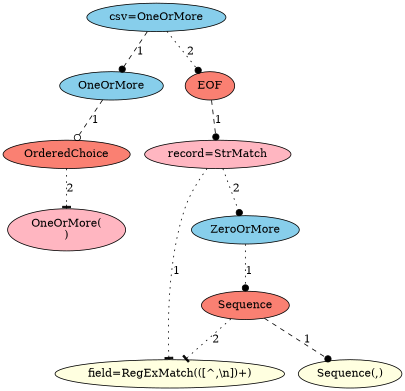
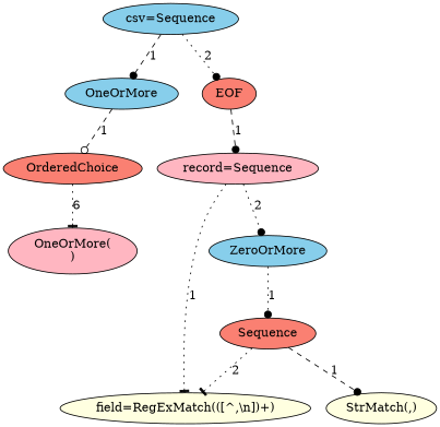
  digraph {
    node [fillcolor=skyblue style=filled]
    edge [arrowhead=dot style=dotted]
-   n1 [label="csv=OneOrMore"]
+   n1 [label="csv=Sequence"]
    n2 [label=OneOrMore]
    n3 [fillcolor=salmon label=EOF]
    n4 [fillcolor=salmon label=OrderedChoice]
-   n5 [fillcolor=lightpink label="record=StrMatch"]
+   n5 [fillcolor=lightpink label="record=Sequence"]
    n6 [fillcolor=lightpink label="OneOrMore(\n)"]
    n7 [fillcolor=lightyellow label="field=RegExMatch(([^,\\n])+)"]
    n8 [label=ZeroOrMore]
    n9 [fillcolor=salmon label=Sequence]
-   n10 [fillcolor=lightyellow label="Sequence(,)"]
+   n10 [fillcolor=lightyellow label="StrMatch(,)"]
    n1 -> n2 [label=1 style=dashed]
    n1 -> n3 [label=2]
    n2 -> n4 [arrowhead=odot label=1 style=dashed]
    n3 -> n5 [label=1 style=dashed]
-   n4 -> n6 [arrowhead=tee label=2]
+   n4 -> n6 [arrowhead=tee label=6]
    n5 -> n7 [arrowhead=tee label=1]
    n5 -> n8 [label=2]
    n8 -> n9 [label=1]
    n9 -> n7 [arrowhead=tee label=2]
    n9 -> n10 [label=1 style=dashed]
  }
